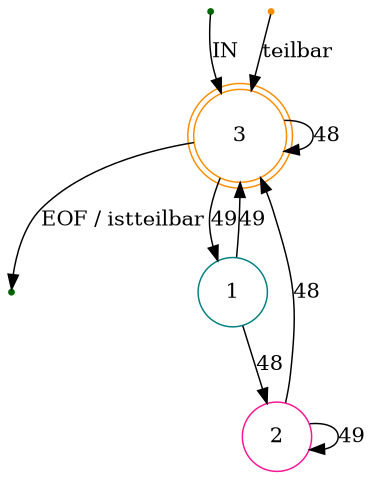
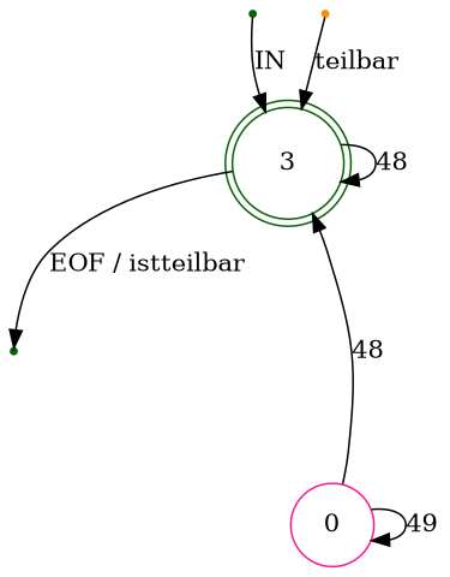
  digraph {
    rankdir=TB
    node [color=darkorange shape=point]
-   3 [fixedsize=true height=0.65 shape=doublecircle]
+   3 [color=darkgreen fixedsize=true height=0.65 shape=doublecircle]
    ENTRY [color=darkgreen]
    eof_3 [color=darkgreen]
-   1 [color=teal fixedsize=true height=0.65 shape=circle]
    en_3
-   2 [color=deeppink fixedsize=true height=0.65 shape=circle]
+   2 [color=deeppink fixedsize=true height=0.65 shape=circle label=0]
    3 -> 3 [label=48]
    3 -> eof_3 [label="EOF / istteilbar"]
-   3 -> 1 [label=49]
    ENTRY -> 3 [label=IN]
-   1 -> 3 [label=49]
-   1 -> 2 [label=48]
    en_3 -> 3 [label=teilbar]
    2 -> 3 [label=48]
    2 -> 2 [label=49]
  }
